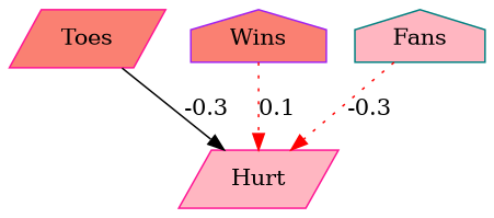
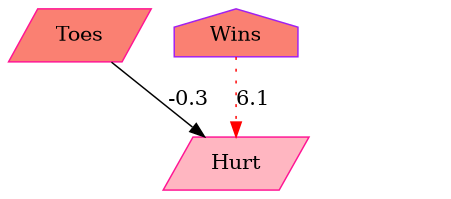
  digraph {
    rankdir=TB
    splines=false
    node [color=deeppink fillcolor=salmon shape=parallelogram style=filled]
    edge [color=red style=dotted]
    n1 [label=Toes]
    n2 [fillcolor=lightpink label=Hurt]
    n3 [color=purple label=Wins shape=house]
-   n4 [color=teal fillcolor=lightpink label=Fans shape=house]
    n1 -> n2 [color=black label=-0.3 style=solid]
-   n3 -> n2 [label=0.1]
-   n4 -> n2 [label=-0.3]
+   n3 -> n2 [label=6.1]
  }
